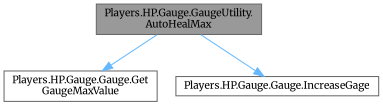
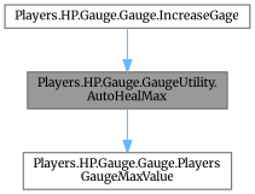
  digraph {
    fontname=Merriweather
    rankdir=TB
    node [color=grey40 fillcolor=white fontname=Merriweather fontsize=10 shape=box style=filled]
    edge [color=steelblue1 fontname=Merriweather fontsize=10 labelfontname=Helvetica labelfontsize=10 style=solid]
    n1 [color=gray40 fillcolor=grey60 fontcolor=black height=0.2 label="Players.HP.Gauge.GaugeUtility.\lAutoHealMax" width=0.4]
-   n2 [height=0.2 label="Players.HP.Gauge.Gauge.Get\lGaugeMaxValue" width=0.4]
+   n2 [height=0.2 label="Players.HP.Gauge.Gauge.Players\lGaugeMaxValue" width=0.4]
    n3 [height=0.2 label="Players.HP.Gauge.Gauge.IncreaseGage" width=0.4]
    n1 -> n2
-   n1 -> n3
+   n3 -> n1
  }
